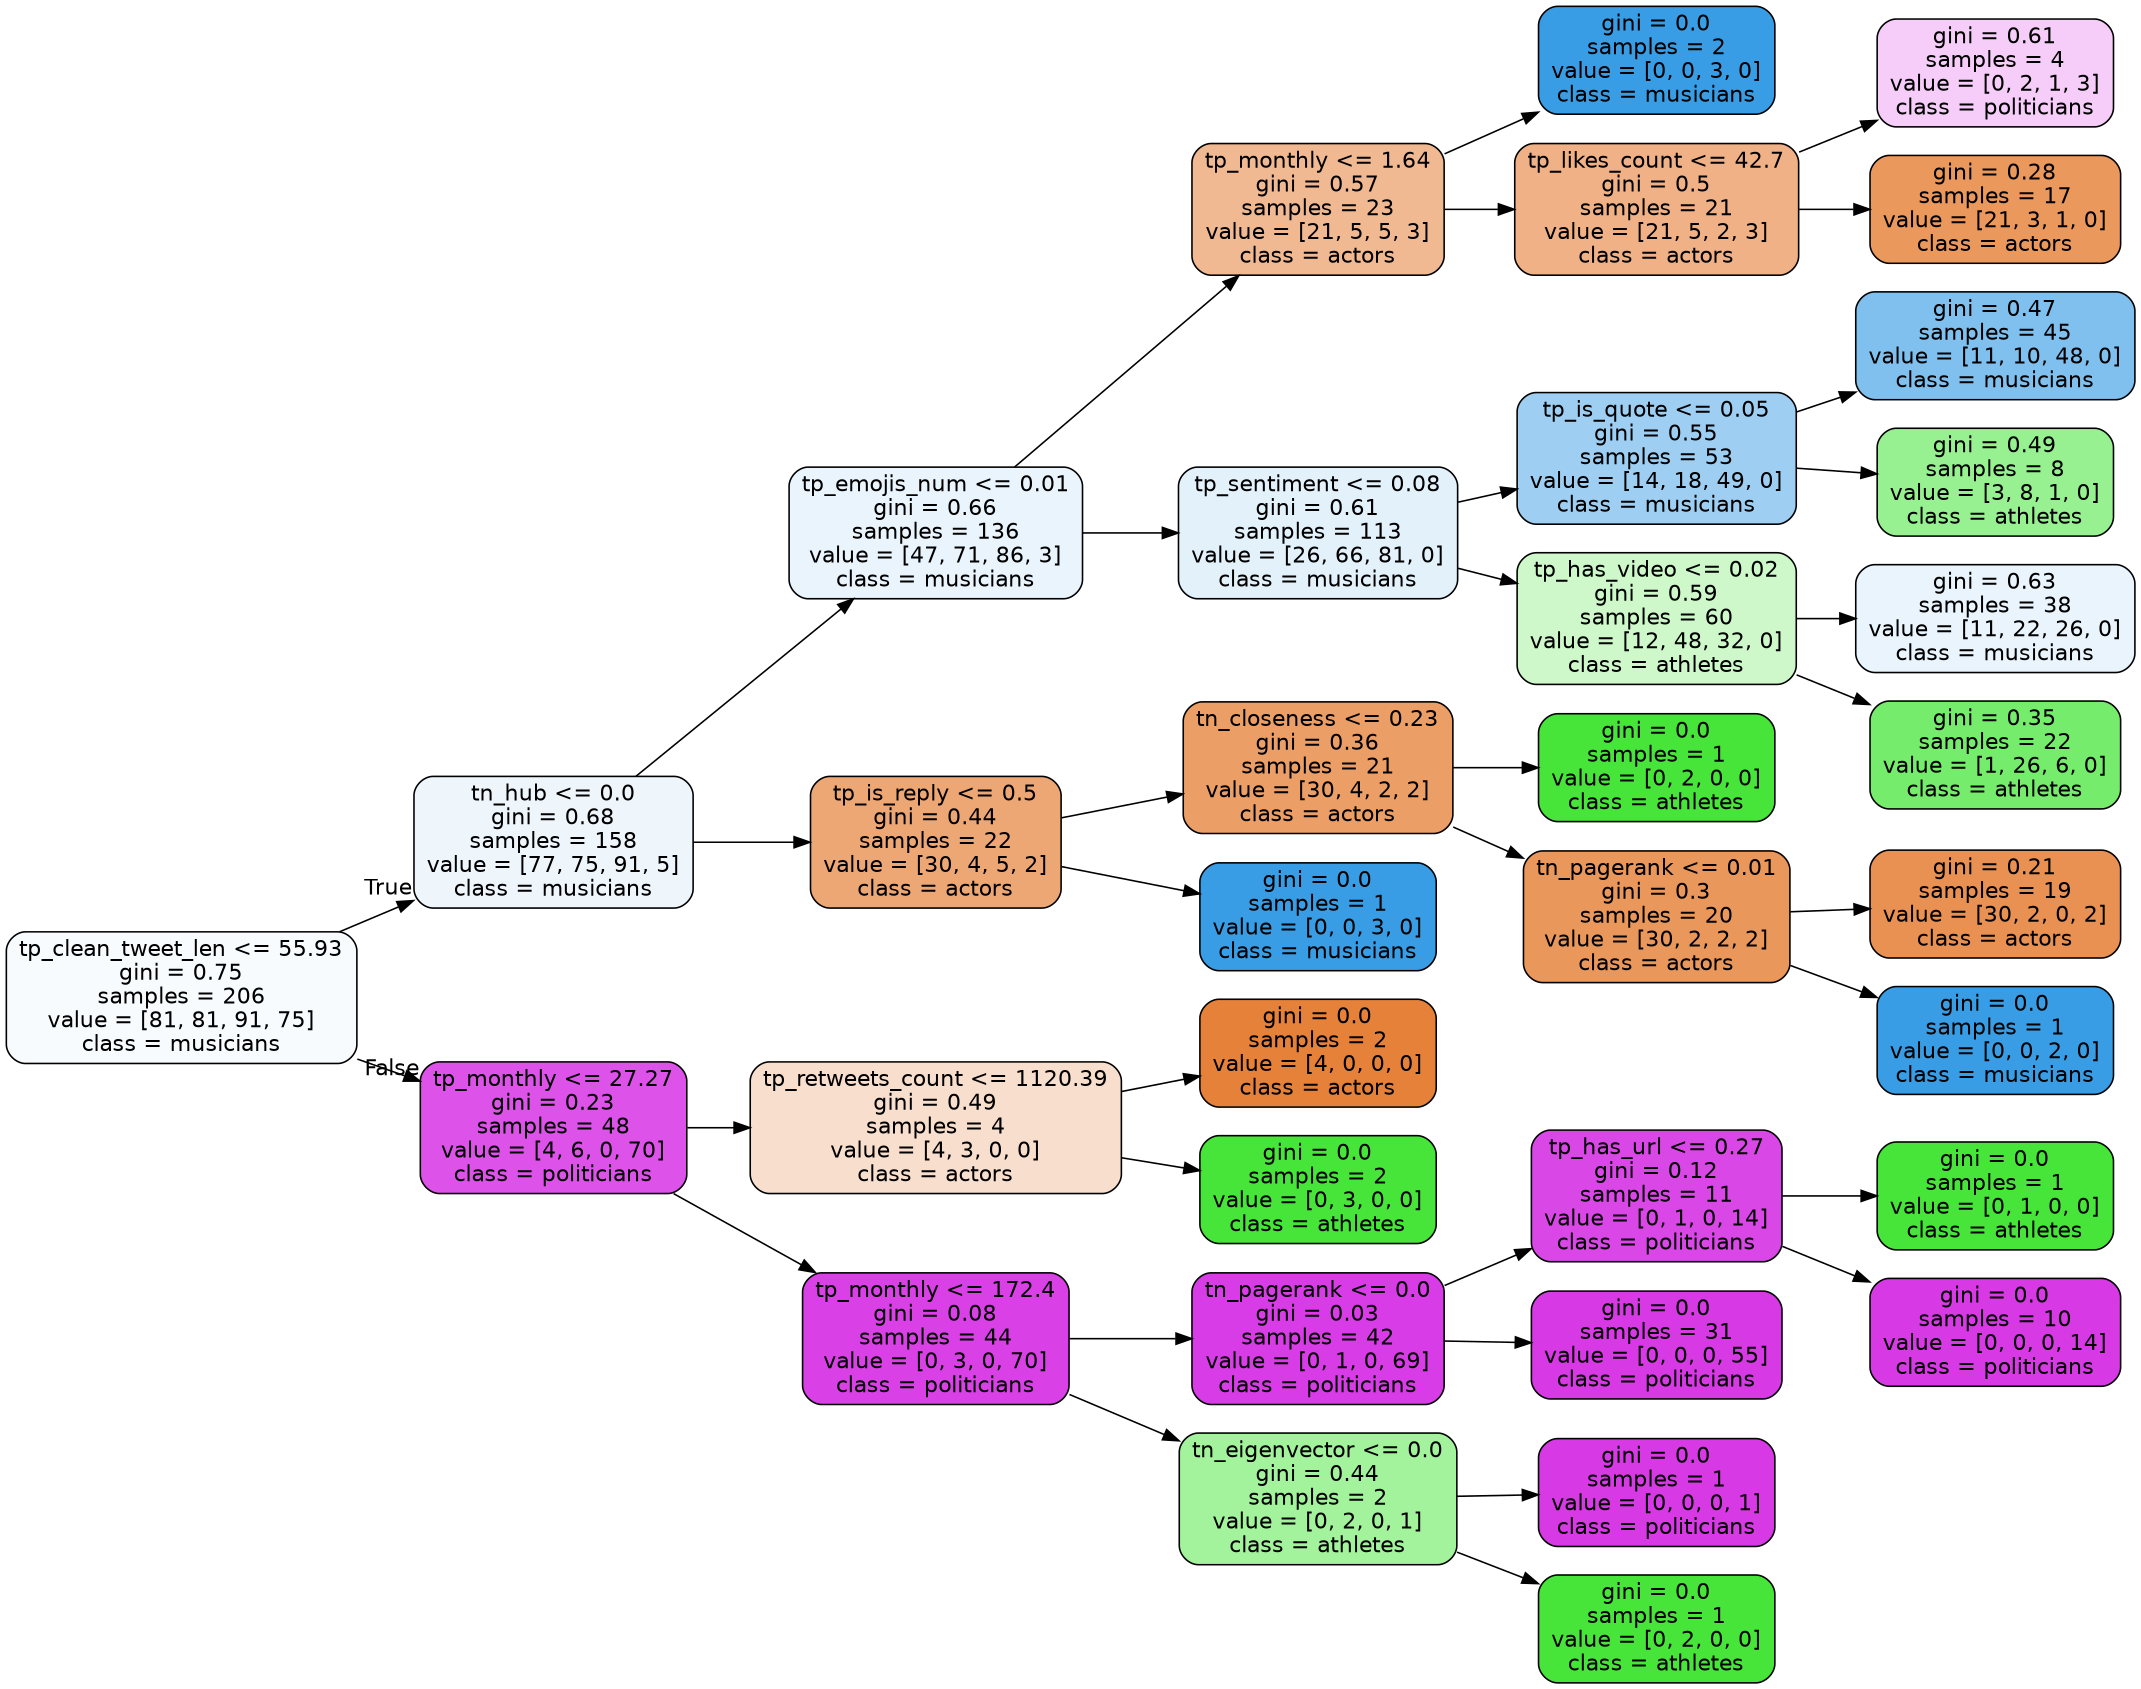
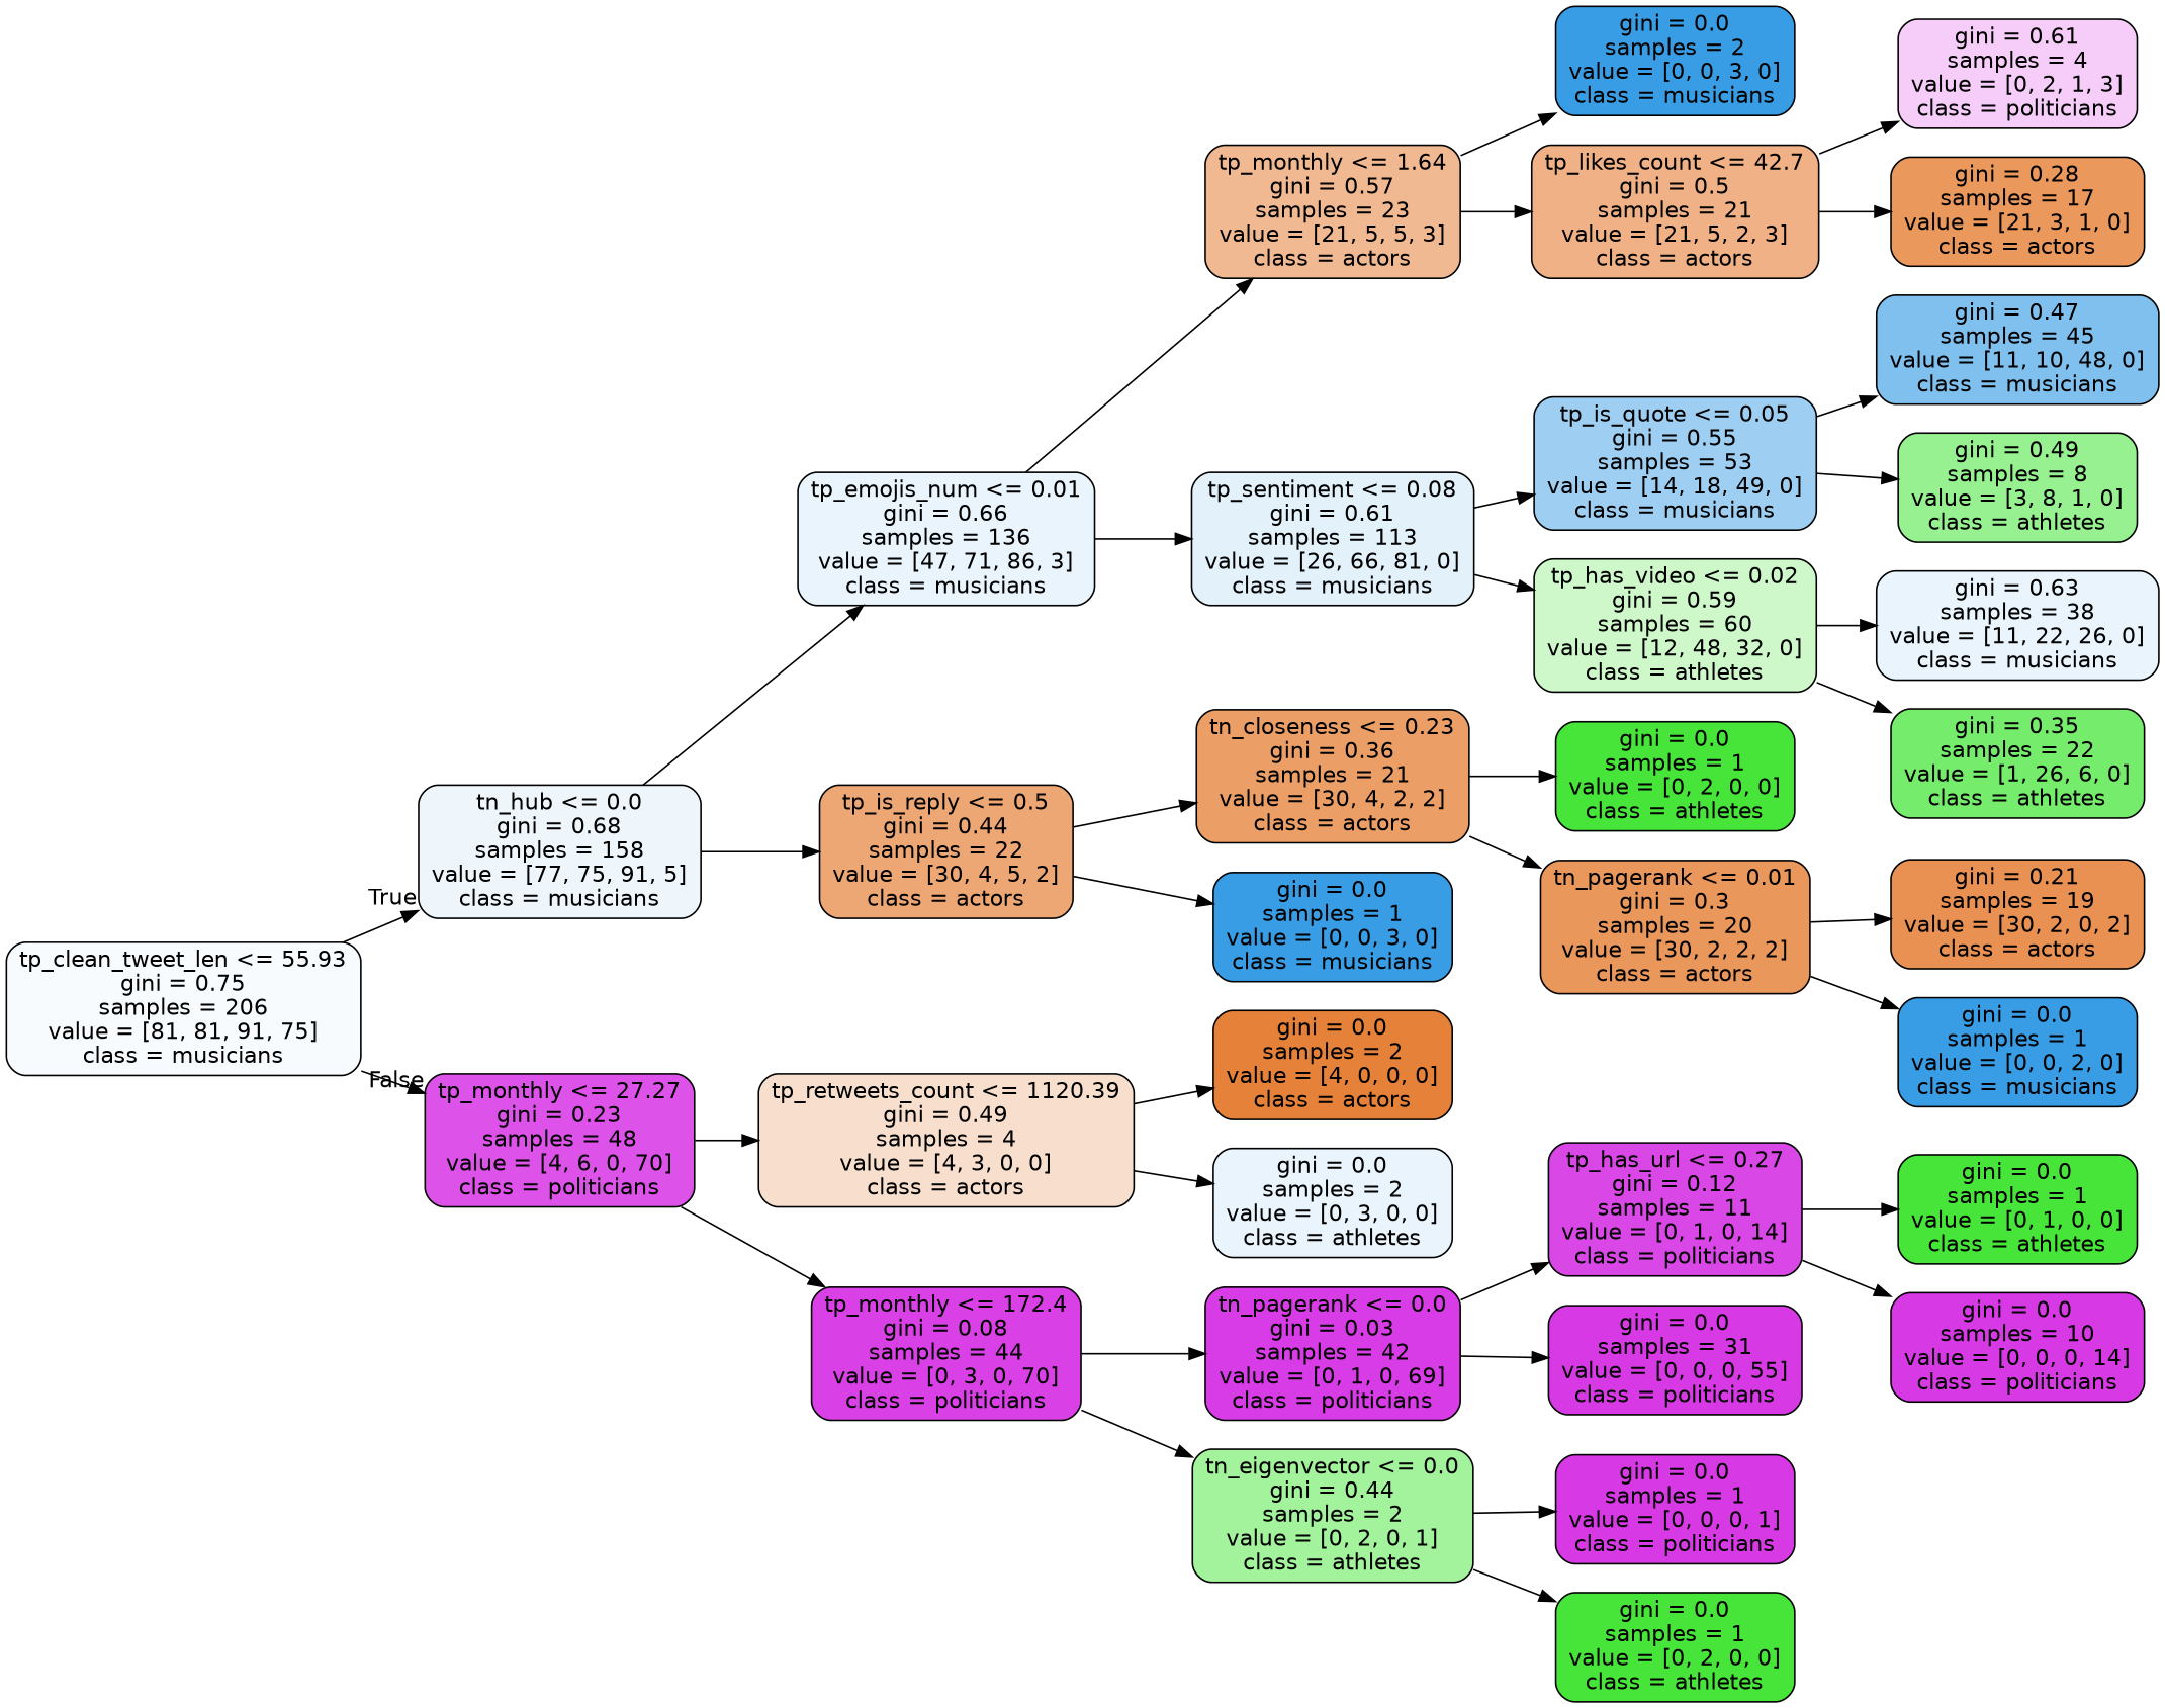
  digraph {
    rankdir=LR
    node [color=black fillcolor="#47e539ff" fontname=helvetica shape=box style="filled, rounded"]
    edge [fontname=helvetica]
    n1 [fillcolor="#399de50a" label="tp_clean_tweet_len <= 55.93\ngini = 0.75\nsamples = 206\nvalue = [81, 81, 91, 75]\nclass = musicians"]
    n2 [fillcolor="#399de515" label="tn_hub <= 0.0\ngini = 0.68\nsamples = 158\nvalue = [77, 75, 91, 5]\nclass = musicians"]
    n3 [fillcolor="#d739e5dd" label="tp_monthly <= 27.27\ngini = 0.23\nsamples = 48\nvalue = [4, 6, 0, 70]\nclass = politicians"]
    n4 [fillcolor="#399de51c" label="tp_emojis_num <= 0.01\ngini = 0.66\nsamples = 136\nvalue = [47, 71, 86, 3]\nclass = musicians"]
    n5 [fillcolor="#e58139b1" label="tp_is_reply <= 0.5\ngini = 0.44\nsamples = 22\nvalue = [30, 4, 5, 2]\nclass = actors"]
    n6 [fillcolor="#e581398d" label="tp_monthly <= 1.64\ngini = 0.57\nsamples = 23\nvalue = [21, 5, 5, 3]\nclass = actors"]
    n7 [fillcolor="#399de524" label="tp_sentiment <= 0.08\ngini = 0.61\nsamples = 113\nvalue = [26, 66, 81, 0]\nclass = musicians"]
    n8 [fillcolor="#399de5ff" label="gini = 0.0\nsamples = 2\nvalue = [0, 0, 3, 0]\nclass = musicians"]
    n9 [fillcolor="#e581399d" label="tp_likes_count <= 42.7\ngini = 0.5\nsamples = 21\nvalue = [21, 5, 2, 3]\nclass = actors"]
    n10 [fillcolor="#d739e540" label="gini = 0.61\nsamples = 4\nvalue = [0, 2, 1, 3]\nclass = politicians"]
    n11 [fillcolor="#e58139d1" label="gini = 0.28\nsamples = 17\nvalue = [21, 3, 1, 0]\nclass = actors"]
    n12 [fillcolor="#399de57d" label="tp_is_quote <= 0.05\ngini = 0.55\nsamples = 53\nvalue = [14, 18, 49, 0]\nclass = musicians"]
    n13 [fillcolor="#47e53944" label="tp_has_video <= 0.02\ngini = 0.59\nsamples = 60\nvalue = [12, 48, 32, 0]\nclass = athletes"]
    n14 [fillcolor="#399de5a3" label="gini = 0.47\nsamples = 45\nvalue = [11, 10, 48, 0]\nclass = musicians"]
    n15 [fillcolor="#47e5398e" label="gini = 0.49\nsamples = 8\nvalue = [3, 8, 1, 0]\nclass = athletes"]
    n16 [fillcolor="#399de51c" label="gini = 0.63\nsamples = 38\nvalue = [11, 22, 26, 0]\nclass = musicians"]
    n17 [fillcolor="#47e539bd" label="gini = 0.35\nsamples = 22\nvalue = [1, 26, 6, 0]\nclass = athletes"]
    n18 [fillcolor="#e58139c3" label="tn_closeness <= 0.23\ngini = 0.36\nsamples = 21\nvalue = [30, 4, 2, 2]\nclass = actors"]
    n19 [fillcolor="#399de5ff" label="gini = 0.0\nsamples = 1\nvalue = [0, 0, 3, 0]\nclass = musicians"]
    n20 [label="gini = 0.0\nsamples = 1\nvalue = [0, 2, 0, 0]\nclass = athletes"]
    n21 [fillcolor="#e58139d2" label="tn_pagerank <= 0.01\ngini = 0.3\nsamples = 20\nvalue = [30, 2, 2, 2]\nclass = actors"]
    n22 [fillcolor="#e58139df" label="gini = 0.21\nsamples = 19\nvalue = [30, 2, 0, 2]\nclass = actors"]
    n23 [fillcolor="#399de5ff" label="gini = 0.0\nsamples = 1\nvalue = [0, 0, 2, 0]\nclass = musicians"]
    n24 [fillcolor="#e5813940" label="tp_retweets_count <= 1120.39\ngini = 0.49\nsamples = 4\nvalue = [4, 3, 0, 0]\nclass = actors"]
    n25 [fillcolor="#d739e5f4" label="tp_monthly <= 172.4\ngini = 0.08\nsamples = 44\nvalue = [0, 3, 0, 70]\nclass = politicians"]
    n26 [fillcolor="#e58139ff" label="gini = 0.0\nsamples = 2\nvalue = [4, 0, 0, 0]\nclass = actors"]
-   n27 [label="gini = 0.0\nsamples = 2\nvalue = [0, 3, 0, 0]\nclass = athletes"]
+   n27 [fillcolor="#399de51c" label="gini = 0.0\nsamples = 2\nvalue = [0, 3, 0, 0]\nclass = athletes"]
    n28 [fillcolor="#d739e5fb" label="tn_pagerank <= 0.0\ngini = 0.03\nsamples = 42\nvalue = [0, 1, 0, 69]\nclass = politicians"]
    n29 [fillcolor="#47e5397f" label="tn_eigenvector <= 0.0\ngini = 0.44\nsamples = 2\nvalue = [0, 2, 0, 1]\nclass = athletes"]
    n30 [fillcolor="#d739e5ed" label="tp_has_url <= 0.27\ngini = 0.12\nsamples = 11\nvalue = [0, 1, 0, 14]\nclass = politicians"]
    n31 [fillcolor="#d739e5ff" label="gini = 0.0\nsamples = 31\nvalue = [0, 0, 0, 55]\nclass = politicians"]
    n32 [label="gini = 0.0\nsamples = 1\nvalue = [0, 1, 0, 0]\nclass = athletes"]
    n33 [fillcolor="#d739e5ff" label="gini = 0.0\nsamples = 10\nvalue = [0, 0, 0, 14]\nclass = politicians"]
    n34 [fillcolor="#d739e5ff" label="gini = 0.0\nsamples = 1\nvalue = [0, 0, 0, 1]\nclass = politicians"]
    n35 [label="gini = 0.0\nsamples = 1\nvalue = [0, 2, 0, 0]\nclass = athletes"]
    n1 -> n2 [headlabel=True labelangle=45 labeldistance=2.5]
    n1 -> n3 [headlabel=False labelangle=-45 labeldistance=2.5]
    n2 -> n4
    n2 -> n5
    n3 -> n24
    n3 -> n25
    n4 -> n6
    n4 -> n7
    n5 -> n18
    n5 -> n19
    n6 -> n8
    n6 -> n9
    n7 -> n12
    n7 -> n13
    n9 -> n10
    n9 -> n11
    n12 -> n14
    n12 -> n15
    n13 -> n16
    n13 -> n17
    n18 -> n20
    n18 -> n21
    n21 -> n22
    n21 -> n23
    n24 -> n26
    n24 -> n27
    n25 -> n28
    n25 -> n29
    n28 -> n30
    n28 -> n31
    n29 -> n34
    n29 -> n35
    n30 -> n32
    n30 -> n33
  }
